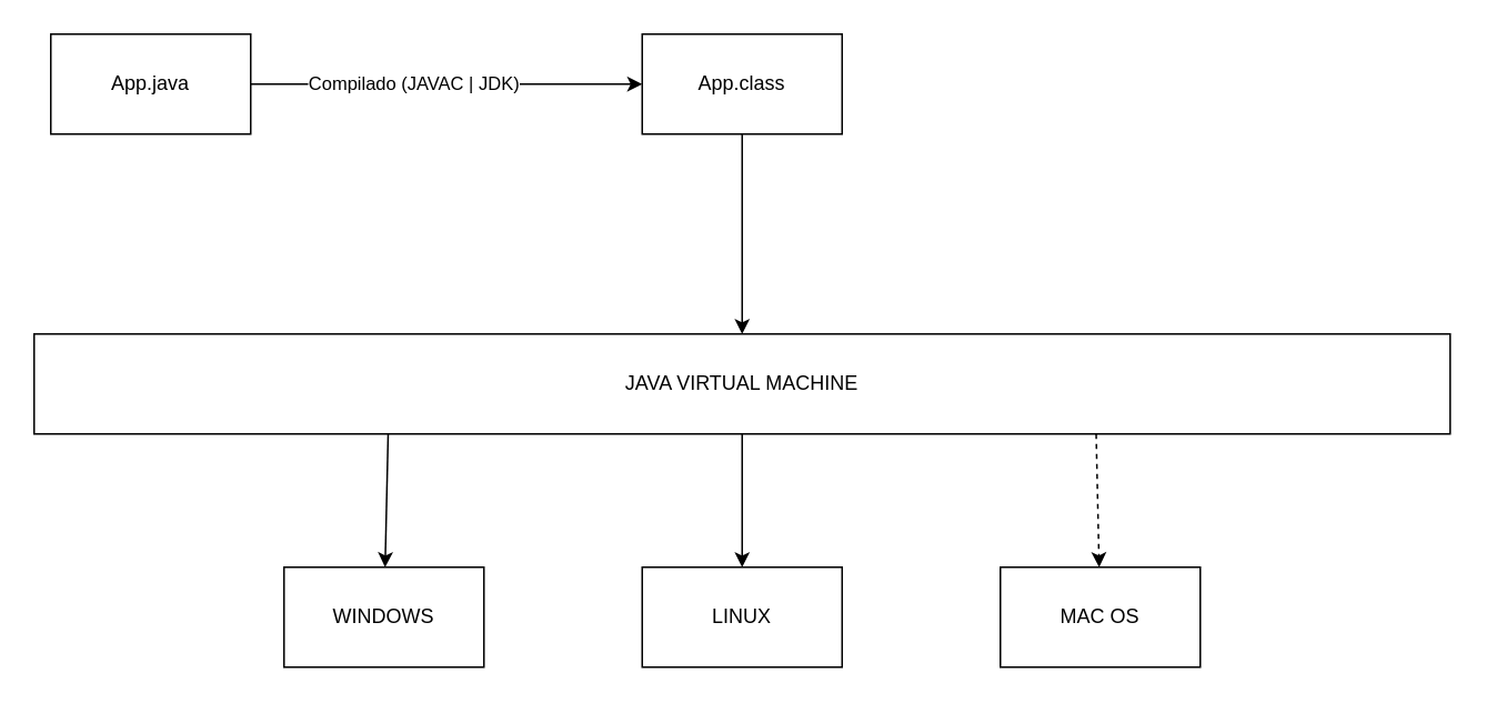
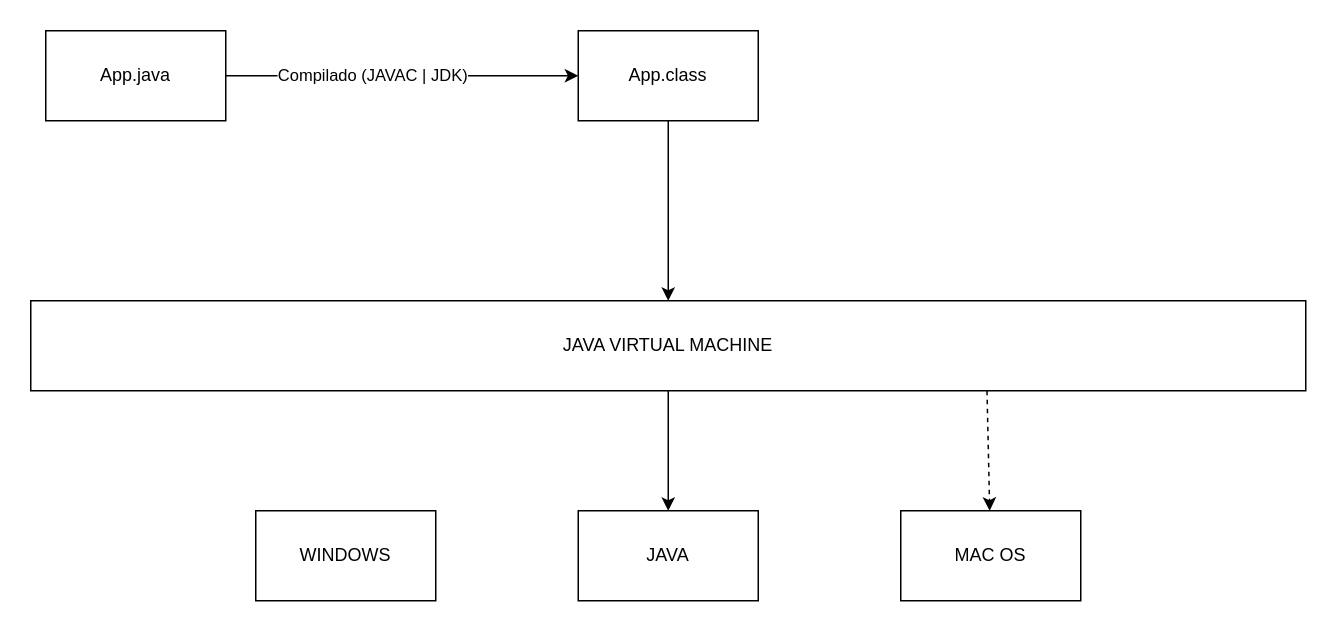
  <mxCell id="0" />
  <mxCell id="1" parent="0" />
  <mxCell id="2" style="edgeStyle=none;html=1;" parent="1" source="4" target="6" edge="1"><mxGeometry relative="1" as="geometry"><mxPoint x="280" y="50" as="targetPoint" /></mxGeometry></mxCell>
  <mxCell id="3" value="Compilado (JAVAC | JDK)" style="edgeLabel;html=1;align=center;verticalAlign=middle;resizable=0;points=[];" parent="2" vertex="1" connectable="0"><mxGeometry x="-0.171" y="1" relative="1" as="geometry"><mxPoint as="offset" /></mxGeometry></mxCell>
  <mxCell id="4" value="App.java" style="rounded=0;whiteSpace=wrap;html=1;" parent="1" vertex="1"><mxGeometry x="30" y="20" width="120" height="60" as="geometry" /></mxCell>
  <mxCell id="5" value="" style="edgeStyle=none;html=1;" parent="1" source="6" target="10" edge="1"><mxGeometry relative="1" as="geometry" /></mxCell>
  <mxCell id="6" value="App.class" style="rounded=0;whiteSpace=wrap;html=1;" parent="1" vertex="1"><mxGeometry x="385" y="20" width="120" height="60" as="geometry" /></mxCell>
  <mxCell id="7" value="" style="edgeStyle=none;html=1;" parent="1" source="10" target="11" edge="1"><mxGeometry relative="1" as="geometry" /></mxCell>
- <mxCell id="8" style="edgeStyle=none;html=1;exitX=0.25;exitY=1;exitDx=0;exitDy=0;" parent="1" source="10" target="12" edge="1"><mxGeometry relative="1" as="geometry"><mxPoint x="233" y="370" as="targetPoint" /></mxGeometry></mxCell>
  <mxCell id="9" style="edgeStyle=none;html=1;exitX=0.75;exitY=1;exitDx=0;exitDy=0;dashed=1;" parent="1" source="10" target="13" edge="1"><mxGeometry relative="1" as="geometry"><mxPoint x="690" y="330" as="targetPoint" /></mxGeometry></mxCell>
  <mxCell id="10" value="JAVA VIRTUAL MACHINE" style="rounded=0;whiteSpace=wrap;html=1;" parent="1" vertex="1"><mxGeometry y="200" width="850" height="60" as="geometry" x="20" /></mxCell>
- <mxCell id="11" value="LINUX" style="whiteSpace=wrap;html=1;rounded=0;" parent="1" vertex="1"><mxGeometry x="385" y="340" width="120" height="60" as="geometry" /></mxCell>
+ <mxCell id="11" value="JAVA" style="whiteSpace=wrap;html=1;rounded=0;" parent="1" vertex="1"><mxGeometry x="385" y="340" width="120" height="60" as="geometry" /></mxCell>
  <mxCell id="12" value="WINDOWS" style="whiteSpace=wrap;html=1;rounded=0;" parent="1" vertex="1"><mxGeometry x="170" y="340" width="120" height="60" as="geometry" /></mxCell>
  <mxCell id="13" value="MAC OS" style="whiteSpace=wrap;html=1;rounded=0;" parent="1" vertex="1"><mxGeometry x="600" y="340" width="120" height="60" as="geometry" /></mxCell>
